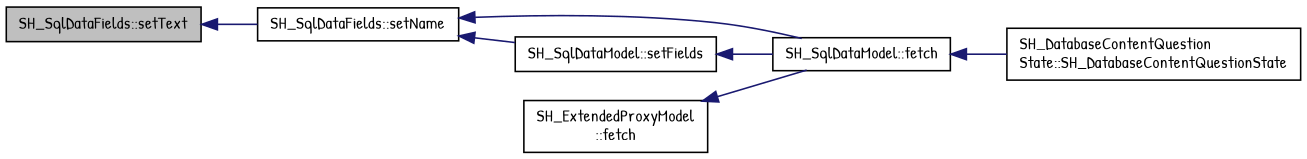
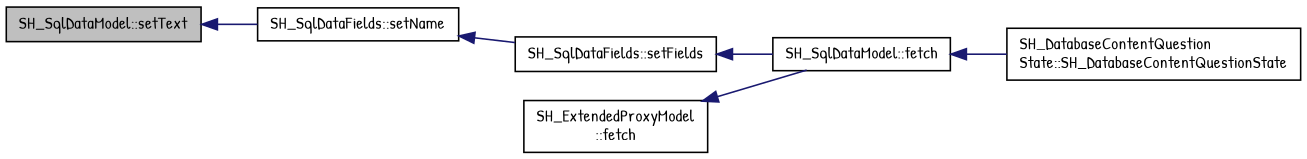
  digraph {
    fontname="Patrick Hand"
    rankdir=LR
    node [color=black fontname="Patrick Hand" fontsize=11 shape=record]
    edge [color=midnightblue dir=back fontname="Patrick Hand" fontsize=11 labelfontname=Verdana labelfontsize=11 style=solid]
-   n1 [fillcolor=grey75 fontcolor=black height=0.2 label="SH_SqlDataFields::setText" style=filled width=0.4]
+   n1 [fillcolor=grey75 fontcolor=black height=0.2 label="SH_SqlDataModel::setText" style=filled width=0.4]
    n2 [height=0.2 label="SH_SqlDataFields::setName" width=0.4]
    n3 [height=0.2 label="SH_SqlDataModel::fetch" width=0.4]
-   n4 [height=0.2 label="SH_SqlDataModel::setFields" width=0.4]
+   n4 [height=0.2 label="SH_SqlDataFields::setFields" width=0.4]
    n5 [height=0.2 label="SH_DatabaseContentQuestion\lState::SH_DatabaseContentQuestionState" width=0.4]
    n6 [height=0.2 label="SH_ExtendedProxyModel\l::fetch" width=0.4]
    n1 -> n2
-   n2 -> n3
    n2 -> n4
    n3 -> n5
    n4 -> n3
    n6 -> n3
  }
